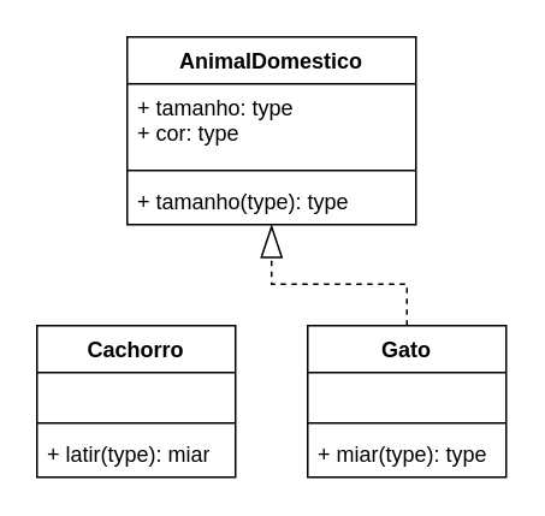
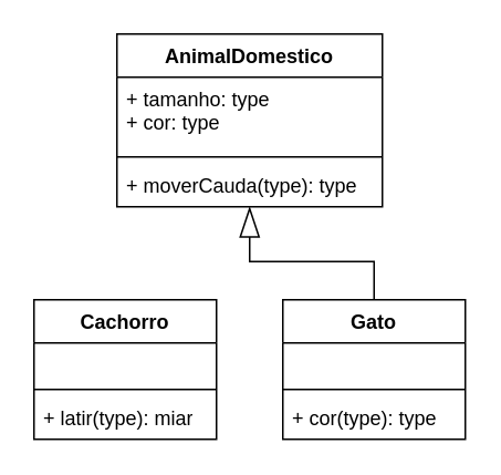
  <mxCell id="0" />
  <mxCell id="1" parent="0" />
  <mxCell id="2" value="&lt;div&gt;&lt;font style=&quot;vertical-align: inherit;&quot;&gt;&lt;font style=&quot;vertical-align: inherit;&quot;&gt;AnimalDomestico&lt;/font&gt;&lt;/font&gt;&lt;/div&gt;" style="swimlane;fontStyle=1;align=center;verticalAlign=top;childLayout=stackLayout;horizontal=1;startSize=26;horizontalStack=0;resizeParent=1;resizeParentMax=0;resizeLast=0;collapsible=1;marginBottom=0;whiteSpace=wrap;html=1;" vertex="1" parent="1"><mxGeometry x="70" y="20" width="160" height="104" as="geometry" /></mxCell>
  <mxCell id="3" value="+ tamanho: type&lt;div&gt;+ cor: type&lt;/div&gt;" style="text;strokeColor=none;fillColor=none;align=left;verticalAlign=top;spacingLeft=4;spacingRight=4;overflow=hidden;rotatable=0;points=[[0,0.5],[1,0.5]];portConstraint=eastwest;whiteSpace=wrap;html=1;" vertex="1" parent="2"><mxGeometry y="26" width="160" height="44" as="geometry" /></mxCell>
  <mxCell id="4" value="" style="line;strokeWidth=1;fillColor=none;align=left;verticalAlign=middle;spacingTop=-1;spacingLeft=3;spacingRight=3;rotatable=0;labelPosition=right;points=[];portConstraint=eastwest;strokeColor=inherit;" vertex="1" parent="2"><mxGeometry y="70" width="160" height="8" as="geometry" /></mxCell>
- <mxCell id="5" value="+ tamanho(type): type" style="text;strokeColor=none;fillColor=none;align=left;verticalAlign=top;spacingLeft=4;spacingRight=4;overflow=hidden;rotatable=0;points=[[0,0.5],[1,0.5]];portConstraint=eastwest;whiteSpace=wrap;html=1;" vertex="1" parent="2"><mxGeometry y="78" width="160" height="26" as="geometry" /></mxCell>
+ <mxCell id="5" value="+ moverCauda(type): type" style="text;strokeColor=none;fillColor=none;align=left;verticalAlign=top;spacingLeft=4;spacingRight=4;overflow=hidden;rotatable=0;points=[[0,0.5],[1,0.5]];portConstraint=eastwest;whiteSpace=wrap;html=1;" vertex="1" parent="2"><mxGeometry y="78" width="160" height="26" as="geometry" /></mxCell>
  <mxCell id="6" value="Cachorro" style="swimlane;fontStyle=1;align=center;verticalAlign=top;childLayout=stackLayout;horizontal=1;startSize=26;horizontalStack=0;resizeParent=1;resizeParentMax=0;resizeLast=0;collapsible=1;marginBottom=0;whiteSpace=wrap;html=1;" vertex="1" parent="1"><mxGeometry x="20" y="180" width="110" height="84" as="geometry" /></mxCell>
  <mxCell id="7" value="&amp;nbsp;" style="text;strokeColor=none;fillColor=none;align=left;verticalAlign=top;spacingLeft=4;spacingRight=4;overflow=hidden;rotatable=0;points=[[0,0.5],[1,0.5]];portConstraint=eastwest;whiteSpace=wrap;html=1;" vertex="1" parent="6"><mxGeometry y="26" width="110" height="24" as="geometry" /></mxCell>
  <mxCell id="8" value="" style="line;strokeWidth=1;fillColor=none;align=left;verticalAlign=middle;spacingTop=-1;spacingLeft=3;spacingRight=3;rotatable=0;labelPosition=right;points=[];portConstraint=eastwest;strokeColor=inherit;" vertex="1" parent="6"><mxGeometry y="50" width="110" height="8" as="geometry" /></mxCell>
  <mxCell id="9" value="+ latir(type): miar" style="text;strokeColor=none;fillColor=none;align=left;verticalAlign=top;spacingLeft=4;spacingRight=4;overflow=hidden;rotatable=0;points=[[0,0.5],[1,0.5]];portConstraint=eastwest;whiteSpace=wrap;html=1;" vertex="1" parent="6"><mxGeometry y="58" width="110" height="26" as="geometry" /></mxCell>
- <mxCell id="10" style="edgeStyle=orthogonalEdgeStyle;rounded=0;orthogonalLoop=1;jettySize=auto;html=1;endArrow=blockThin;endFill=0;endSize=16;dashed=1;" edge="1" parent="1" source="11" target="2"><mxGeometry relative="1" as="geometry" /></mxCell>
+ <mxCell id="10" style="edgeStyle=orthogonalEdgeStyle;rounded=0;orthogonalLoop=1;jettySize=auto;html=1;endArrow=blockThin;endFill=0;endSize=16;" edge="1" parent="1" source="11" target="2"><mxGeometry relative="1" as="geometry" /></mxCell>
  <mxCell id="11" value="Gato" style="swimlane;fontStyle=1;align=center;verticalAlign=top;childLayout=stackLayout;horizontal=1;startSize=26;horizontalStack=0;resizeParent=1;resizeParentMax=0;resizeLast=0;collapsible=1;marginBottom=0;whiteSpace=wrap;html=1;" vertex="1" parent="1"><mxGeometry x="170" y="180" width="110" height="84" as="geometry" /></mxCell>
  <mxCell id="12" value="&amp;nbsp;" style="text;strokeColor=none;fillColor=none;align=left;verticalAlign=top;spacingLeft=4;spacingRight=4;overflow=hidden;rotatable=0;points=[[0,0.5],[1,0.5]];portConstraint=eastwest;whiteSpace=wrap;html=1;" vertex="1" parent="11"><mxGeometry y="26" width="110" height="24" as="geometry" /></mxCell>
  <mxCell id="13" value="" style="line;strokeWidth=1;fillColor=none;align=left;verticalAlign=middle;spacingTop=-1;spacingLeft=3;spacingRight=3;rotatable=0;labelPosition=right;points=[];portConstraint=eastwest;strokeColor=inherit;" vertex="1" parent="11"><mxGeometry y="50" width="110" height="8" as="geometry" /></mxCell>
- <mxCell id="14" value="+ miar(type): type" style="text;strokeColor=none;fillColor=none;align=left;verticalAlign=top;spacingLeft=4;spacingRight=4;overflow=hidden;rotatable=0;points=[[0,0.5],[1,0.5]];portConstraint=eastwest;whiteSpace=wrap;html=1;" vertex="1" parent="11"><mxGeometry y="58" width="110" height="26" as="geometry" /></mxCell>
+ <mxCell id="14" value="+ cor(type): type" style="text;strokeColor=none;fillColor=none;align=left;verticalAlign=top;spacingLeft=4;spacingRight=4;overflow=hidden;rotatable=0;points=[[0,0.5],[1,0.5]];portConstraint=eastwest;whiteSpace=wrap;html=1;" vertex="1" parent="11"><mxGeometry y="58" width="110" height="26" as="geometry" /></mxCell>
